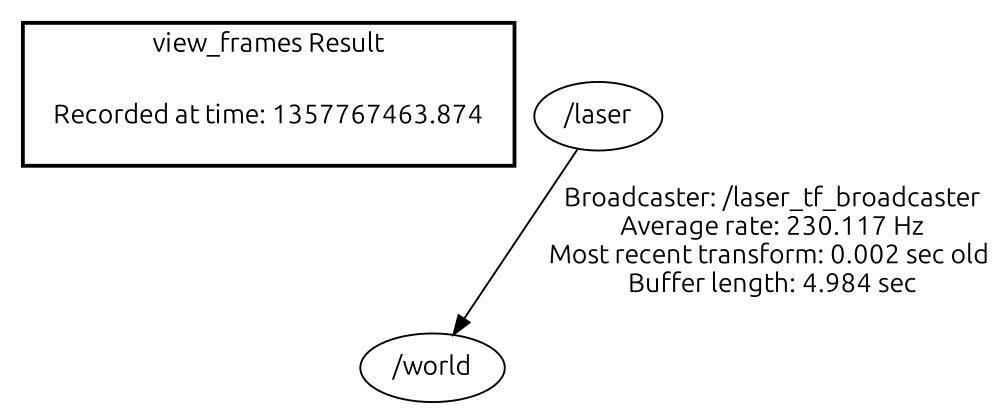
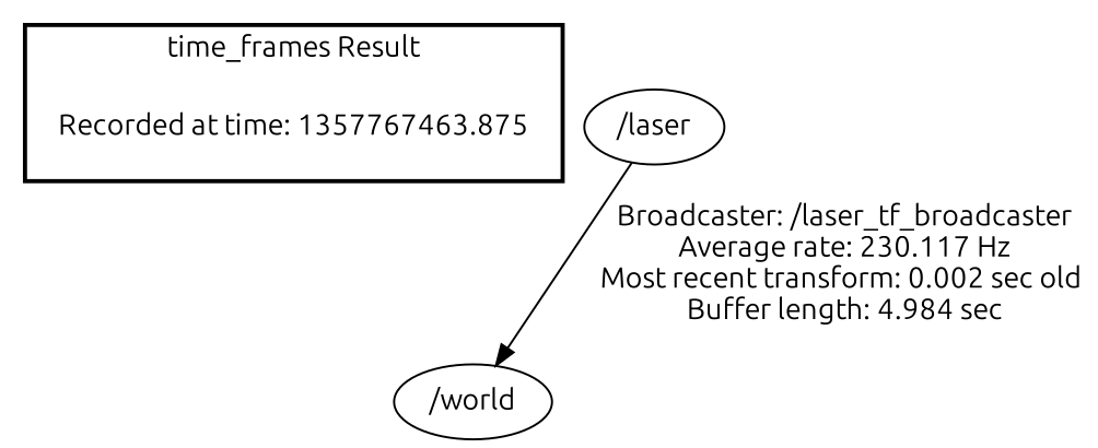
  digraph {
    fontname=Ubuntu
    node [fontname=Ubuntu]
    edge [fontname=Ubuntu]
-   "Recorded at time: 1357767463.874" [shape=plaintext]
+   "Recorded at time: 1357767463.874" [shape=plaintext label="Recorded at time: 1357767463.875"]
    "/world"
    "/laser"
    subgraph cluster_1 {
      color=black
-     label="view_frames Result"
+     label="time_frames Result"
      style=bold
      "Recorded at time: 1357767463.874"
    }
    "Recorded at time: 1357767463.874" -> "/world" [style=invis]
    "/laser" -> "/world" [label="Broadcaster: /laser_tf_broadcaster\nAverage rate: 230.117 Hz\nMost recent transform: 0.002 sec old \nBuffer length: 4.984 sec\n"]
  }
